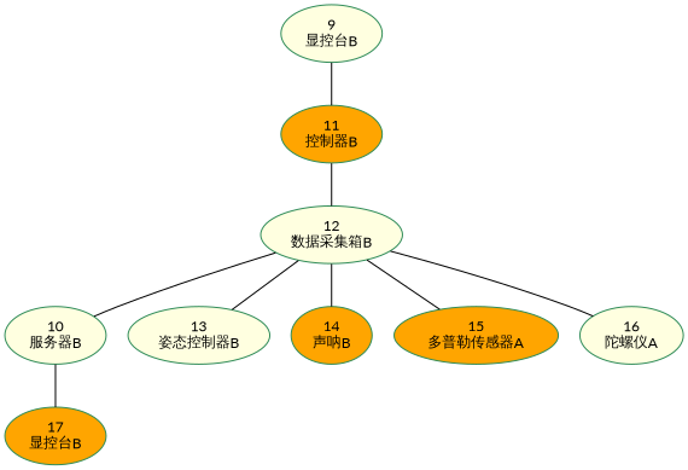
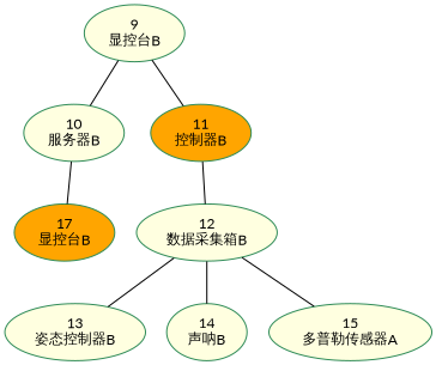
  graph {
    autosize=false
    fontname=Lato
    rankdir=TB
    node [color="#2E8B57" fillcolor=lightyellow fontname=Lato fontsize=12 shape=ellipse style=filled]
    edge [fontname=Lato]
    n1 [label="9\n显控台B"]
    n2 [label="10\n服务器B"]
    n3 [fillcolor=orange label="11\n控制器B"]
    n4 [fillcolor=orange label="17\n显控台B"]
    n5 [label="12\n数据采集箱B"]
    n6 [label="13\n姿态控制器B"]
-   n7 [fillcolor=orange label="14\n声呐B"]
-   n8 [fillcolor=orange label="15\n多普勒传感器A"]
-   n9 [label="16\n陀螺仪A"]
-   n5 -- n2
+   n7 [label="14\n声呐B"]
+   n8 [label="15\n多普勒传感器A"]
+   n1 -- n2
    n1 -- n3
    n2 -- n4
    n3 -- n5
    n5 -- n6
    n5 -- n7
    n5 -- n8
-   n5 -- n9
  }
